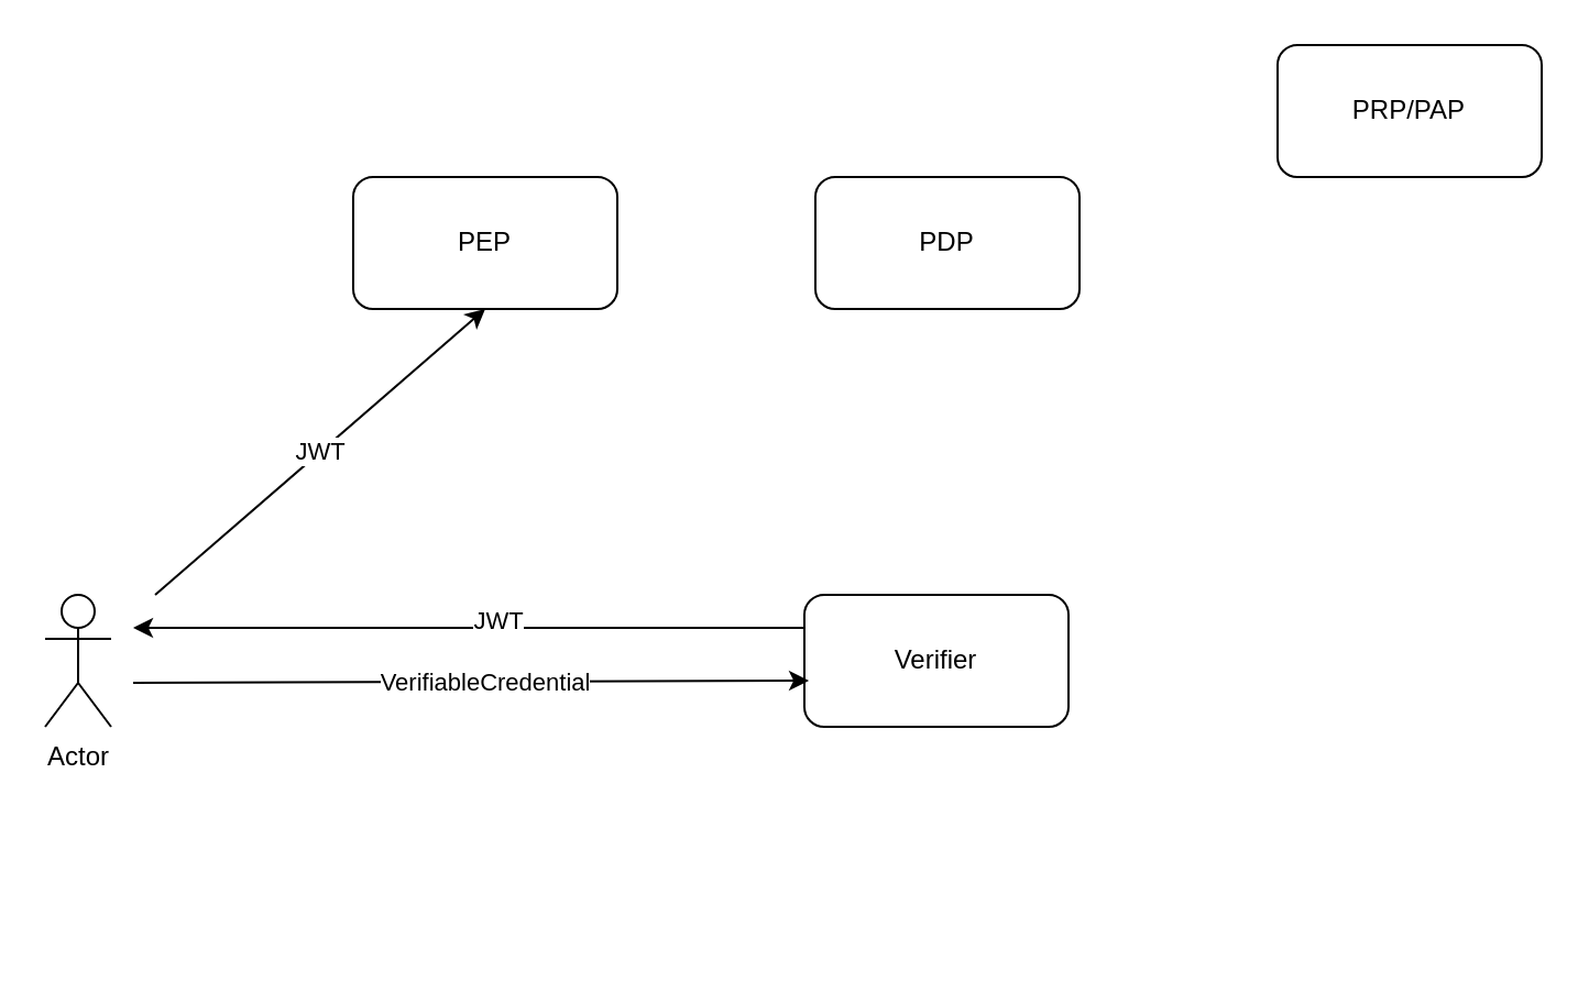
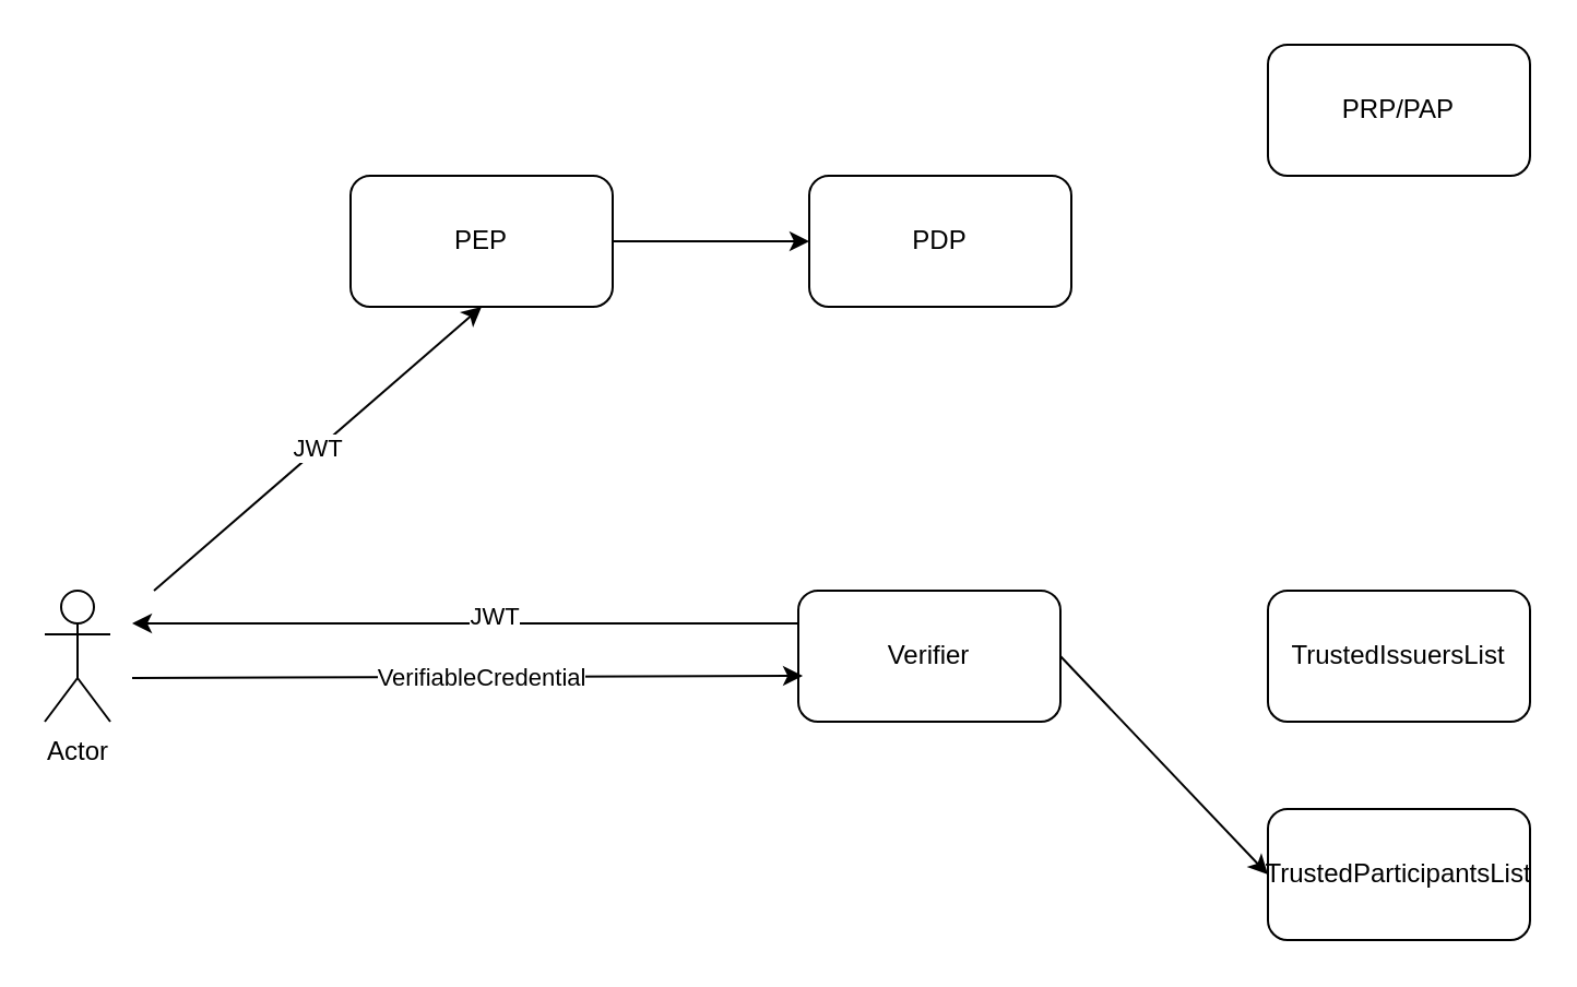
  <mxCell id="0" />
  <mxCell id="1" parent="0" />
  <mxCell id="2" value="PDP" style="rounded=1;whiteSpace=wrap;html=1;" vertex="1" parent="1"><mxGeometry x="370" y="80" width="120" height="60" as="geometry" /></mxCell>
  <mxCell id="3" value="PRP/PAP" style="rounded=1;whiteSpace=wrap;html=1;" vertex="1" parent="1"><mxGeometry x="580" y="20" width="120" height="60" as="geometry" /></mxCell>
  <mxCell id="4" value="PEP" style="rounded=1;whiteSpace=wrap;html=1;" vertex="1" parent="1"><mxGeometry x="160" y="80" width="120" height="60" as="geometry" /></mxCell>
+ <mxCell id="5" value="" style="endArrow=classic;html=1;rounded=0;exitX=1;exitY=0.5;exitDx=0;exitDy=0;" edge="1" parent="1" source="4" target="2"><mxGeometry width="50" height="50" relative="1" as="geometry"><mxPoint x="270" y="320" as="sourcePoint" /><mxPoint x="320" y="270" as="targetPoint" /></mxGeometry></mxCell>
  <mxCell id="6" value="Verifier" style="rounded=1;whiteSpace=wrap;html=1;" vertex="1" parent="1"><mxGeometry x="365" y="270" width="120" height="60" as="geometry" /></mxCell>
+ <mxCell id="7" value="TrustedIssuersList" style="rounded=1;whiteSpace=wrap;html=1;" vertex="1" parent="1"><mxGeometry x="580" y="270" width="120" height="60" as="geometry" /></mxCell>
+ <mxCell id="8" value="TrustedParticipantsList" style="rounded=1;whiteSpace=wrap;html=1;" vertex="1" parent="1"><mxGeometry x="580" y="370" width="120" height="60" as="geometry" /></mxCell>
+ <mxCell id="9" value="" style="endArrow=classic;html=1;rounded=0;exitX=1;exitY=0.5;exitDx=0;exitDy=0;entryX=0;entryY=0.5;entryDx=0;entryDy=0;" edge="1" parent="1" source="6" target="8"><mxGeometry width="50" height="50" relative="1" as="geometry"><mxPoint x="515" y="260" as="sourcePoint" /><mxPoint x="565" y="210" as="targetPoint" /></mxGeometry></mxCell>
  <mxCell id="10" value="Actor" style="shape=umlActor;verticalLabelPosition=bottom;verticalAlign=top;html=1;outlineConnect=0;" vertex="1" parent="1"><mxGeometry x="20" y="270" width="30" height="60" as="geometry" /></mxCell>
  <mxCell id="11" value="" style="endArrow=classic;html=1;rounded=0;entryX=0.017;entryY=0.65;entryDx=0;entryDy=0;entryPerimeter=0;" edge="1" parent="1" target="6"><mxGeometry width="50" height="50" relative="1" as="geometry"><mxPoint x="60" y="310" as="sourcePoint" /><mxPoint x="240" y="250" as="targetPoint" /></mxGeometry></mxCell>
  <mxCell id="12" value="VerifiableCredential" style="edgeLabel;html=1;align=center;verticalAlign=middle;resizable=0;points=[];" vertex="1" connectable="0" parent="11"><mxGeometry x="-0.107" y="4" relative="1" as="geometry"><mxPoint x="23" y="4" as="offset" /></mxGeometry></mxCell>
  <mxCell id="13" value="" style="endArrow=classic;html=1;rounded=0;exitX=0;exitY=0.25;exitDx=0;exitDy=0;" edge="1" parent="1" source="6"><mxGeometry width="50" height="50" relative="1" as="geometry"><mxPoint x="170" y="310" as="sourcePoint" /><mxPoint x="60" y="285" as="targetPoint" /></mxGeometry></mxCell>
  <mxCell id="14" value="JWT" style="edgeLabel;html=1;align=center;verticalAlign=middle;resizable=0;points=[];" vertex="1" connectable="0" parent="13"><mxGeometry x="-0.082" y="-4" relative="1" as="geometry"><mxPoint as="offset" /></mxGeometry></mxCell>
  <mxCell id="15" value="JWT" style="endArrow=classic;html=1;rounded=0;entryX=0.5;entryY=1;entryDx=0;entryDy=0;" edge="1" parent="1" target="4"><mxGeometry width="50" height="50" relative="1" as="geometry"><mxPoint x="70" y="270" as="sourcePoint" /><mxPoint x="150" y="190" as="targetPoint" /></mxGeometry></mxCell>
